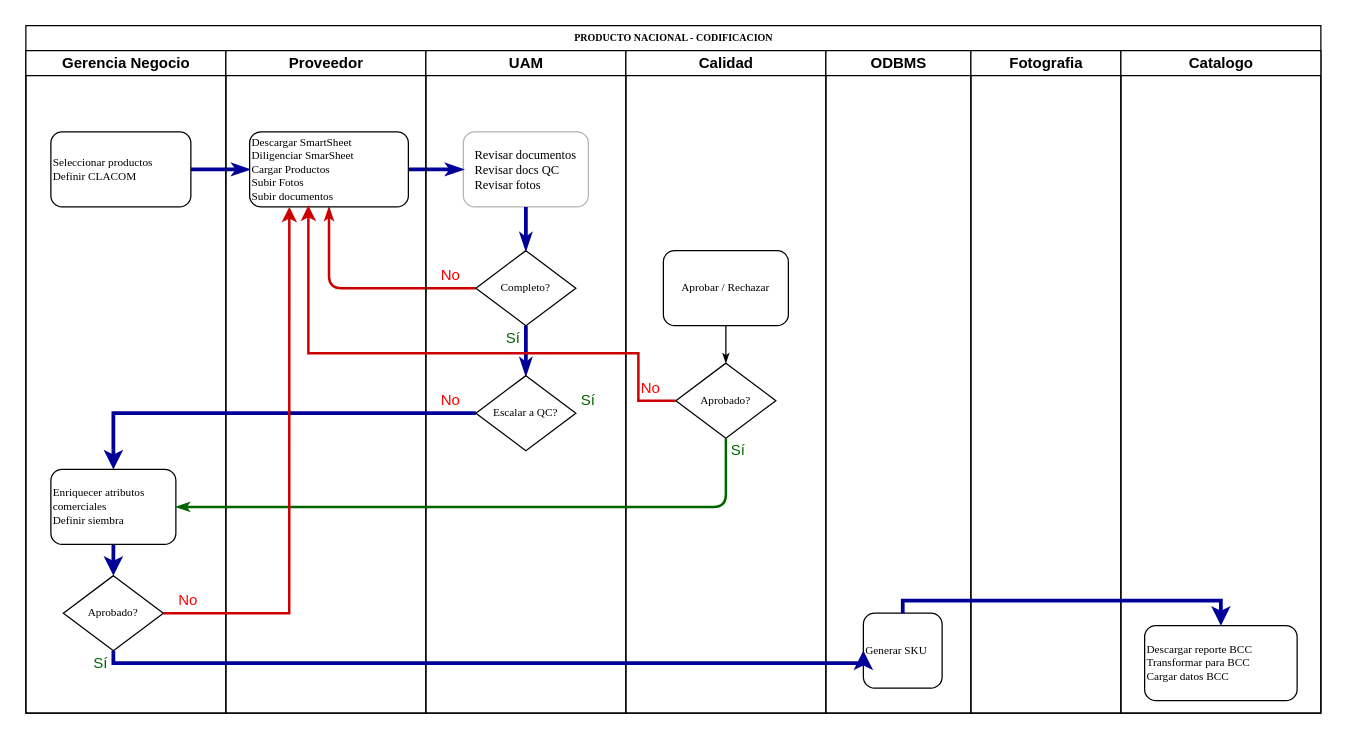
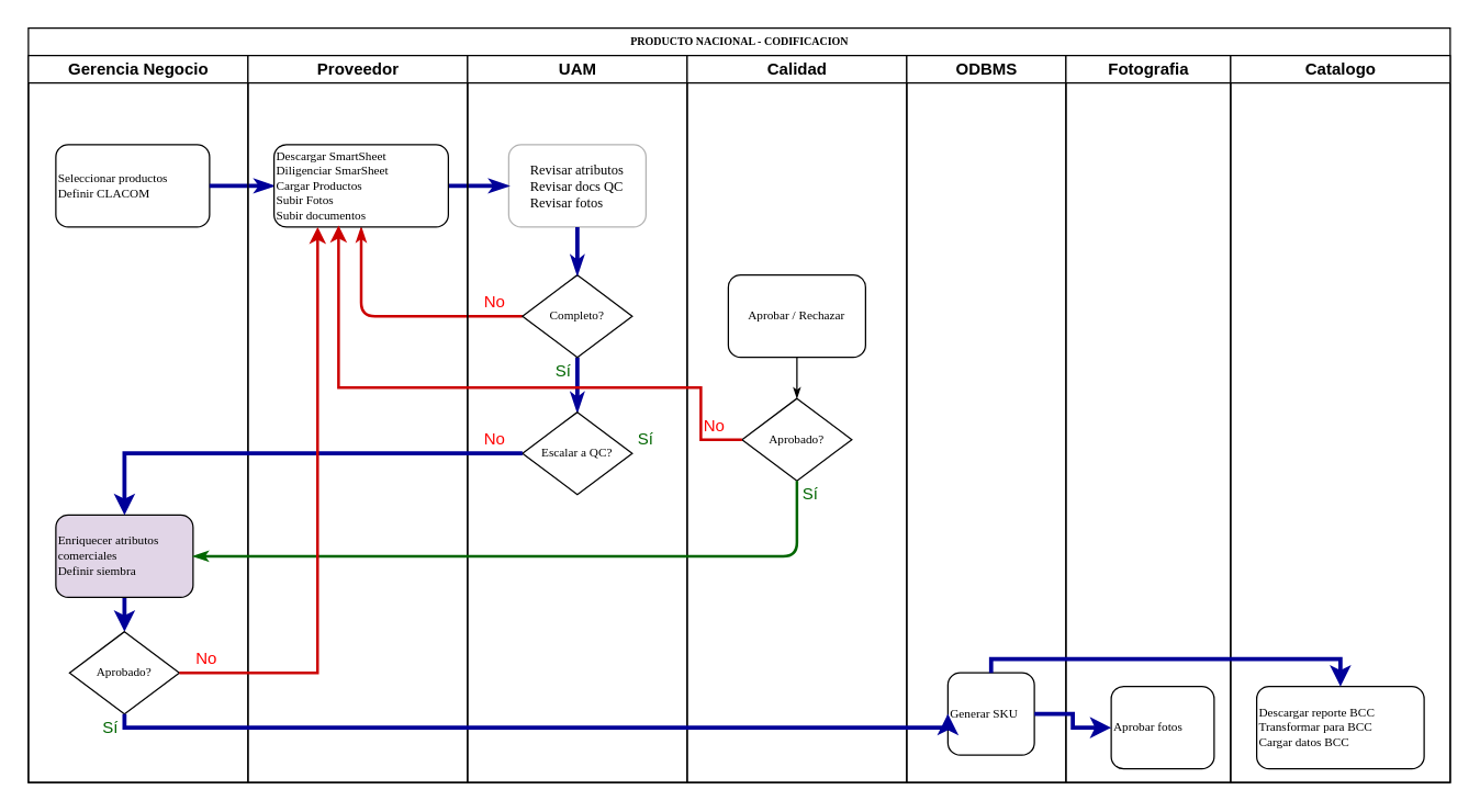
  <mxCell id="0" />
  <mxCell id="1" parent="0" />
  <mxCell id="2" value="PRODUCTO NACIONAL - CODIFICACION" style="swimlane;html=1;childLayout=stackLayout;startSize=20;rounded=0;shadow=0;labelBackgroundColor=none;strokeWidth=1;fontFamily=Verdana;fontSize=8;align=center;" parent="1" vertex="1"><mxGeometry x="20" y="20" width="1036" height="550" as="geometry" /></mxCell>
  <mxCell id="3" value="Gerencia Negocio" style="swimlane;html=1;startSize=20;" parent="2" vertex="1"><mxGeometry y="20" width="160" height="530" as="geometry"><mxRectangle y="20" width="30" height="730" as="alternateBounds" /></mxGeometry></mxCell>
  <mxCell id="4" value="Seleccionar productos&lt;br style=&quot;font-size: 9px;&quot;&gt;Definir CLACOM" style="rounded=1;whiteSpace=wrap;html=1;shadow=0;labelBackgroundColor=none;strokeWidth=1;fontFamily=Verdana;fontSize=9;align=left;" parent="3" vertex="1"><mxGeometry x="20" y="65" width="112" height="60" as="geometry" /></mxCell>
  <mxCell id="5" value="" style="edgeStyle=orthogonalEdgeStyle;rounded=0;orthogonalLoop=1;jettySize=auto;html=1;fontColor=#004C99;strokeColor=#000099;strokeWidth=3;" edge="1" parent="3" source="6" target="7"><mxGeometry relative="1" as="geometry" /></mxCell>
- <mxCell id="6" value="Enriquecer atributos comerciales&lt;br&gt;Definir siembra" style="rounded=1;whiteSpace=wrap;html=1;shadow=0;labelBackgroundColor=none;strokeWidth=1;fontFamily=Verdana;fontSize=9;align=left;" parent="3" vertex="1"><mxGeometry x="20" y="335" width="100" height="60" as="geometry" /></mxCell>
+ <mxCell id="6" value="Enriquecer atributos comerciales&lt;br&gt;Definir siembra" style="rounded=1;whiteSpace=wrap;html=1;shadow=0;labelBackgroundColor=none;strokeWidth=1;fontFamily=Verdana;fontSize=9;align=left;fillColor=#e1d5e7;" parent="3" vertex="1"><mxGeometry x="20" y="335" width="100" height="60" as="geometry" /></mxCell>
  <mxCell id="7" value="Aprobado?" style="rhombus;whiteSpace=wrap;html=1;rounded=0;shadow=0;labelBackgroundColor=none;strokeWidth=1;fontFamily=Verdana;fontSize=9;align=center;" vertex="1" parent="3"><mxGeometry x="30" y="420" width="80" height="60" as="geometry" /></mxCell>
  <mxCell id="8" value="Sí" style="text;html=1;strokeColor=none;fillColor=none;align=center;verticalAlign=middle;whiteSpace=wrap;rounded=0;fontColor=#006600;" vertex="1" parent="3"><mxGeometry x="40" y="480" width="40" height="20" as="geometry" /></mxCell>
  <mxCell id="9" value="No" style="text;html=1;strokeColor=none;fillColor=none;align=center;verticalAlign=middle;whiteSpace=wrap;rounded=0;fontColor=#FF0000;" vertex="1" parent="3"><mxGeometry x="110" y="430" width="40" height="20" as="geometry" /></mxCell>
  <mxCell id="10" style="edgeStyle=orthogonalEdgeStyle;rounded=1;html=1;labelBackgroundColor=none;startArrow=none;startFill=0;startSize=5;endArrow=classicThin;endFill=1;endSize=5;jettySize=auto;orthogonalLoop=1;strokeWidth=3;fontFamily=Verdana;fontSize=8;labelBorderColor=none;fontColor=#004C99;strokeColor=#000099;" parent="2" source="4" target="15" edge="1"><mxGeometry relative="1" as="geometry" /></mxCell>
  <mxCell id="11" style="edgeStyle=orthogonalEdgeStyle;rounded=1;html=1;labelBackgroundColor=none;startArrow=none;startFill=0;startSize=5;endArrow=classicThin;endFill=1;endSize=5;jettySize=auto;orthogonalLoop=1;strokeWidth=3;fontFamily=Verdana;fontSize=8;exitX=1;exitY=0.5;exitDx=0;exitDy=0;strokeColor=#000099;" parent="2" source="15" target="17" edge="1"><mxGeometry relative="1" as="geometry"><mxPoint x="120" y="205" as="sourcePoint" /></mxGeometry></mxCell>
  <mxCell id="12" style="edgeStyle=orthogonalEdgeStyle;rounded=1;html=1;labelBackgroundColor=none;startArrow=none;startFill=0;startSize=5;endArrow=classicThin;endFill=1;endSize=5;jettySize=auto;orthogonalLoop=1;strokeWidth=2;fontFamily=Verdana;fontSize=8;entryX=0.5;entryY=1;entryDx=0;entryDy=0;strokeColor=#CC0000;" parent="2" source="18" target="15" edge="1"><mxGeometry relative="1" as="geometry"><mxPoint x="70" y="235" as="targetPoint" /></mxGeometry></mxCell>
  <mxCell id="13" style="edgeStyle=orthogonalEdgeStyle;rounded=1;html=1;labelBackgroundColor=none;startArrow=none;startFill=0;startSize=5;endArrow=classicThin;endFill=1;endSize=5;jettySize=auto;orthogonalLoop=1;strokeWidth=3;fontFamily=Verdana;fontSize=8;exitX=0.5;exitY=1;exitDx=0;exitDy=0;strokeColor=#000099;" parent="2" source="18" edge="1"><mxGeometry relative="1" as="geometry"><mxPoint x="400" y="280" as="targetPoint" /></mxGeometry></mxCell>
  <mxCell id="14" value="Proveedor" style="swimlane;html=1;startSize=20;" parent="2" vertex="1"><mxGeometry x="160" y="20" width="160" height="530" as="geometry" /></mxCell>
  <mxCell id="15" value="Descargar SmartSheet&lt;br style=&quot;font-size: 9px;&quot;&gt;Diligenciar SmarSheet&lt;br style=&quot;font-size: 9px;&quot;&gt;Cargar Productos&lt;br style=&quot;font-size: 9px;&quot;&gt;Subir Fotos&lt;br style=&quot;font-size: 9px;&quot;&gt;Subir documentos" style="rounded=1;whiteSpace=wrap;html=1;shadow=0;labelBackgroundColor=none;strokeWidth=1;fontFamily=Verdana;fontSize=9;align=left;" parent="14" vertex="1"><mxGeometry x="19" y="65" width="127" height="60" as="geometry" /></mxCell>
  <mxCell id="16" value="UAM" style="swimlane;html=1;startSize=20;flipH=0;flipV=0;" parent="2" vertex="1"><mxGeometry x="320" y="20" width="160" height="530" as="geometry" /></mxCell>
- <mxCell id="17" value="&lt;div style=&quot;text-align: left; font-size: 10px;&quot;&gt;&lt;span style=&quot;font-size: 10px;&quot;&gt;Revisar documentos&lt;/span&gt;&lt;/div&gt;&lt;div style=&quot;text-align: left; font-size: 10px;&quot;&gt;&lt;span style=&quot;font-size: 10px;&quot;&gt;Revisar docs QC&lt;/span&gt;&lt;/div&gt;&lt;div style=&quot;text-align: left; font-size: 10px;&quot;&gt;&lt;span style=&quot;font-size: 10px;&quot;&gt;Revisar fotos&lt;/span&gt;&lt;/div&gt;" style="rounded=1;whiteSpace=wrap;html=1;shadow=0;labelBackgroundColor=none;strokeWidth=1;fontFamily=Verdana;fontSize=10;align=center;opacity=30;" parent="16" vertex="1"><mxGeometry x="30" y="65" width="100" height="60" as="geometry" /></mxCell>
+ <mxCell id="17" value="&lt;div style=&quot;text-align: left; font-size: 10px;&quot;&gt;&lt;span style=&quot;font-size: 10px;&quot;&gt;Revisar atributos&lt;/span&gt;&lt;/div&gt;&lt;div style=&quot;text-align: left; font-size: 10px;&quot;&gt;&lt;span style=&quot;font-size: 10px;&quot;&gt;Revisar docs QC&lt;/span&gt;&lt;/div&gt;&lt;div style=&quot;text-align: left; font-size: 10px;&quot;&gt;&lt;span style=&quot;font-size: 10px;&quot;&gt;Revisar fotos&lt;/span&gt;&lt;/div&gt;" style="rounded=1;whiteSpace=wrap;html=1;shadow=0;labelBackgroundColor=none;strokeWidth=1;fontFamily=Verdana;fontSize=10;align=center;opacity=30;" parent="16" vertex="1"><mxGeometry x="30" y="65" width="100" height="60" as="geometry" /></mxCell>
  <mxCell id="18" value="Completo?" style="rhombus;whiteSpace=wrap;html=1;rounded=0;shadow=0;labelBackgroundColor=none;strokeWidth=1;fontFamily=Verdana;fontSize=9;align=center;" parent="16" vertex="1"><mxGeometry x="40" y="160" width="80" height="60" as="geometry" /></mxCell>
  <mxCell id="19" style="edgeStyle=orthogonalEdgeStyle;rounded=1;html=1;labelBackgroundColor=none;startArrow=none;startFill=0;startSize=5;endArrow=classicThin;endFill=1;endSize=5;jettySize=auto;orthogonalLoop=1;strokeWidth=3;fontFamily=Verdana;fontSize=8;strokeColor=#000099;" parent="16" source="17" target="18" edge="1"><mxGeometry relative="1" as="geometry" /></mxCell>
  <mxCell id="20" value="No" style="text;html=1;strokeColor=none;fillColor=none;align=center;verticalAlign=middle;whiteSpace=wrap;rounded=0;fontColor=#FF0000;" vertex="1" parent="16"><mxGeometry y="170" width="40" height="20" as="geometry" /></mxCell>
  <mxCell id="21" value="Sí" style="text;html=1;strokeColor=none;fillColor=none;align=center;verticalAlign=middle;whiteSpace=wrap;rounded=0;fontColor=#006600;" vertex="1" parent="16"><mxGeometry x="50" y="220" width="40" height="20" as="geometry" /></mxCell>
  <mxCell id="22" value="Escalar a QC?" style="rhombus;whiteSpace=wrap;html=1;rounded=0;shadow=0;labelBackgroundColor=none;strokeWidth=1;fontFamily=Verdana;fontSize=9;align=center;" vertex="1" parent="16"><mxGeometry x="40" y="260" width="80" height="60" as="geometry" /></mxCell>
  <mxCell id="23" value="No" style="text;html=1;strokeColor=none;fillColor=none;align=center;verticalAlign=middle;whiteSpace=wrap;rounded=0;fontColor=#FF0000;" vertex="1" parent="16"><mxGeometry y="270" width="40" height="20" as="geometry" /></mxCell>
  <mxCell id="24" value="Calidad" style="swimlane;html=1;startSize=20;swimlaneLine=1;shadow=0;" parent="2" vertex="1"><mxGeometry x="480" y="20" width="160" height="530" as="geometry" /></mxCell>
  <mxCell id="25" value="Aprobar / Rechazar" style="rounded=1;whiteSpace=wrap;html=1;shadow=0;labelBackgroundColor=none;strokeWidth=1;fontFamily=Verdana;fontSize=9;align=center;" parent="24" vertex="1"><mxGeometry x="30" y="160" width="100" height="60" as="geometry" /></mxCell>
  <mxCell id="26" value="Aprobado?" style="rhombus;whiteSpace=wrap;html=1;rounded=0;shadow=0;labelBackgroundColor=none;strokeWidth=1;fontFamily=Verdana;fontSize=9;align=center;" parent="24" vertex="1"><mxGeometry x="40" y="250" width="80" height="60" as="geometry" /></mxCell>
  <mxCell id="27" style="edgeStyle=orthogonalEdgeStyle;rounded=1;html=1;labelBackgroundColor=none;startArrow=none;startFill=0;startSize=5;endArrow=classicThin;endFill=1;endSize=5;jettySize=auto;orthogonalLoop=1;strokeColor=#000000;strokeWidth=1;fontFamily=Verdana;fontSize=8;fontColor=#000000;" parent="24" source="25" target="26" edge="1"><mxGeometry relative="1" as="geometry" /></mxCell>
  <mxCell id="28" value="&lt;font color=&quot;#ff0000&quot;&gt;No&lt;/font&gt;" style="text;html=1;strokeColor=none;fillColor=none;align=center;verticalAlign=middle;whiteSpace=wrap;rounded=0;fontColor=#000000;" vertex="1" parent="24"><mxGeometry y="260" width="40" height="20" as="geometry" /></mxCell>
  <mxCell id="29" value="Sí" style="text;html=1;strokeColor=none;fillColor=none;align=center;verticalAlign=middle;whiteSpace=wrap;rounded=0;fontColor=#006600;" vertex="1" parent="24"><mxGeometry x="70" y="310" width="40" height="20" as="geometry" /></mxCell>
  <mxCell id="30" value="ODBMS" style="swimlane;html=1;startSize=20;" parent="2" vertex="1"><mxGeometry x="640" y="20" width="116" height="530" as="geometry" /></mxCell>
  <mxCell id="31" value="Generar SKU" style="rounded=1;whiteSpace=wrap;html=1;shadow=0;labelBackgroundColor=none;strokeWidth=1;fontFamily=Verdana;fontSize=9;align=left;" parent="30" vertex="1"><mxGeometry x="30" y="450" width="63" height="60" as="geometry" /></mxCell>
  <mxCell id="32" value="Fotografia" style="swimlane;html=1;startSize=20;" parent="2" vertex="1"><mxGeometry x="756" y="20" width="120" height="530" as="geometry" /></mxCell>
+ <mxCell id="33" value="Aprobar fotos" style="rounded=1;whiteSpace=wrap;html=1;shadow=0;fontFamily=Verdana;fontSize=9;align=left;strokeWidth=1;" vertex="1" parent="32"><mxGeometry x="33" y="460" width="75" height="60" as="geometry" /></mxCell>
  <mxCell id="34" style="edgeStyle=orthogonalEdgeStyle;rounded=1;html=1;labelBackgroundColor=none;startArrow=none;startFill=0;startSize=5;endArrow=classicThin;endFill=1;endSize=5;jettySize=auto;orthogonalLoop=1;strokeWidth=2;fontFamily=Verdana;fontSize=8;entryX=1;entryY=0.5;entryDx=0;entryDy=0;strokeColor=#006600;" parent="2" source="26" target="6" edge="1"><mxGeometry relative="1" as="geometry"><Array as="points"><mxPoint x="560" y="385" /></Array></mxGeometry></mxCell>
  <mxCell id="35" style="edgeStyle=orthogonalEdgeStyle;rounded=0;orthogonalLoop=1;jettySize=auto;html=1;entryX=0.5;entryY=0;entryDx=0;entryDy=0;fontColor=#006600;strokeWidth=3;strokeColor=#000099;" edge="1" parent="2" source="22" target="6"><mxGeometry relative="1" as="geometry" /></mxCell>
  <mxCell id="36" style="edgeStyle=orthogonalEdgeStyle;rounded=0;orthogonalLoop=1;jettySize=auto;html=1;exitX=0.5;exitY=1;exitDx=0;exitDy=0;fontColor=#004C99;strokeColor=#000099;strokeWidth=3;entryX=0;entryY=0.5;entryDx=0;entryDy=0;" edge="1" parent="2" source="7" target="31"><mxGeometry relative="1" as="geometry"><mxPoint x="660" y="450" as="targetPoint" /><Array as="points"><mxPoint x="70" y="510" /></Array></mxGeometry></mxCell>
+ <mxCell id="37" value="" style="edgeStyle=orthogonalEdgeStyle;rounded=0;orthogonalLoop=1;jettySize=auto;html=1;fontColor=#004C99;strokeColor=#000099;strokeWidth=3;" edge="1" parent="2" source="31" target="33"><mxGeometry relative="1" as="geometry" /></mxCell>
  <mxCell id="38" value="Catalogo" style="swimlane;html=1;startSize=20;" vertex="1" parent="2"><mxGeometry x="876" y="20" width="160" height="530" as="geometry" /></mxCell>
  <mxCell id="39" value="Descargar reporte BCC&lt;br style=&quot;font-size: 9px;&quot;&gt;Transformar para BCC&lt;br style=&quot;font-size: 9px;&quot;&gt;Cargar datos BCC" style="rounded=1;whiteSpace=wrap;html=1;shadow=0;fontFamily=Verdana;fontSize=9;align=left;strokeWidth=1;" vertex="1" parent="38"><mxGeometry x="19" y="460" width="122" height="60" as="geometry" /></mxCell>
  <mxCell id="40" style="edgeStyle=orthogonalEdgeStyle;rounded=0;orthogonalLoop=1;jettySize=auto;html=1;entryX=0.5;entryY=0;entryDx=0;entryDy=0;fontSize=9;fontColor=#000000;strokeColor=#000099;strokeWidth=3;" edge="1" parent="2" source="31" target="39"><mxGeometry relative="1" as="geometry"><Array as="points"><mxPoint x="702" y="460" /><mxPoint x="956" y="460" /></Array></mxGeometry></mxCell>
  <mxCell id="41" style="edgeStyle=orthogonalEdgeStyle;rounded=0;orthogonalLoop=1;jettySize=auto;html=1;exitX=1;exitY=0.5;exitDx=0;exitDy=0;entryX=0.25;entryY=1;entryDx=0;entryDy=0;fontSize=9;fontColor=#000000;strokeWidth=2;strokeColor=#CC0000;" edge="1" parent="2" source="7" target="15"><mxGeometry relative="1" as="geometry" /></mxCell>
  <mxCell id="42" style="edgeStyle=orthogonalEdgeStyle;rounded=0;orthogonalLoop=1;jettySize=auto;html=1;exitX=1;exitY=1;exitDx=0;exitDy=0;entryX=0.37;entryY=0.983;entryDx=0;entryDy=0;entryPerimeter=0;fontSize=9;fontColor=#000000;strokeColor=#CC0000;strokeWidth=2;" edge="1" parent="2" source="28" target="15"><mxGeometry relative="1" as="geometry"><Array as="points"><mxPoint x="490" y="300" /><mxPoint x="490" y="262" /><mxPoint x="226" y="262" /></Array></mxGeometry></mxCell>
  <mxCell id="43" value="Sí" style="text;html=1;strokeColor=none;fillColor=none;align=center;verticalAlign=middle;whiteSpace=wrap;rounded=0;fontColor=#006600;" vertex="1" parent="1"><mxGeometry x="450" y="310" width="40" height="20" as="geometry" /></mxCell>
  <mxCell id="44" style="edgeStyle=orthogonalEdgeStyle;rounded=0;orthogonalLoop=1;jettySize=auto;html=1;exitX=0.5;exitY=0;exitDx=0;exitDy=0;fontSize=9;fontColor=#000000;strokeColor=#000099;strokeWidth=3;" edge="1" parent="1" source="39"><mxGeometry relative="1" as="geometry"><mxPoint x="976" y="500" as="targetPoint" /></mxGeometry></mxCell>
